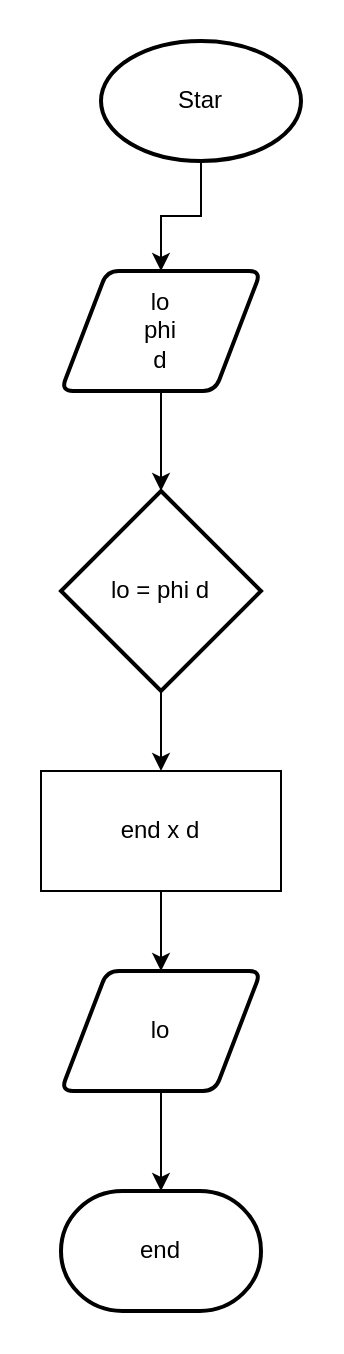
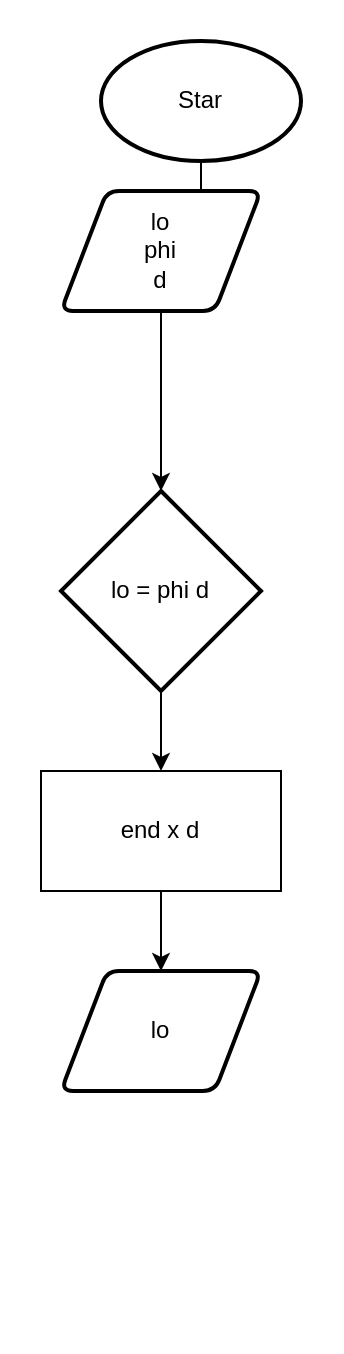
  <mxCell id="0" />
  <mxCell id="1" parent="0" />
  <mxCell id="2" style="edgeStyle=orthogonalEdgeStyle;rounded=0;orthogonalLoop=1;jettySize=auto;html=1;exitX=0.5;exitY=1;exitDx=0;exitDy=0;exitPerimeter=0;" edge="1" parent="1" source="3" target="5"><mxGeometry relative="1" as="geometry"><mxPoint x="80" y="125" as="targetPoint" /></mxGeometry></mxCell>
  <mxCell id="3" value="Star" style="strokeWidth=2;html=1;shape=mxgraph.flowchart.start_1;whiteSpace=wrap;" vertex="1" parent="1"><mxGeometry x="50" y="20" width="100" height="60" as="geometry" /></mxCell>
  <mxCell id="4" style="edgeStyle=orthogonalEdgeStyle;rounded=0;orthogonalLoop=1;jettySize=auto;html=1;exitX=0.5;exitY=1;exitDx=0;exitDy=0;" edge="1" parent="1" source="5" target="7"><mxGeometry relative="1" as="geometry"><mxPoint x="80" y="245" as="targetPoint" /></mxGeometry></mxCell>
- <mxCell id="5" value="lo&lt;br&gt;phi&lt;br&gt;d" style="shape=parallelogram;html=1;strokeWidth=2;perimeter=parallelogramPerimeter;whiteSpace=wrap;rounded=1;arcSize=12;size=0.23;" vertex="1" parent="1"><mxGeometry x="30" y="135" width="100" height="60" as="geometry" /></mxCell>
+ <mxCell id="5" value="lo&lt;br&gt;phi&lt;br&gt;d" style="shape=parallelogram;html=1;strokeWidth=2;perimeter=parallelogramPerimeter;whiteSpace=wrap;rounded=1;arcSize=12;size=0.23;" vertex="1" parent="1"><mxGeometry x="30" y="95" width="100" height="60" as="geometry" /></mxCell>
  <mxCell id="6" style="edgeStyle=orthogonalEdgeStyle;rounded=0;orthogonalLoop=1;jettySize=auto;html=1;exitX=0.5;exitY=1;exitDx=0;exitDy=0;exitPerimeter=0;" edge="1" parent="1" source="7"><mxGeometry relative="1" as="geometry"><mxPoint x="80" y="385" as="targetPoint" /></mxGeometry></mxCell>
  <mxCell id="7" value="lo = phi d" style="strokeWidth=2;html=1;shape=mxgraph.flowchart.decision;whiteSpace=wrap;" vertex="1" parent="1"><mxGeometry x="30" y="245" width="100" height="100" as="geometry" /></mxCell>
  <mxCell id="8" style="edgeStyle=orthogonalEdgeStyle;rounded=0;orthogonalLoop=1;jettySize=auto;html=1;exitX=0.5;exitY=1;exitDx=0;exitDy=0;" edge="1" parent="1" source="9" target="11"><mxGeometry relative="1" as="geometry"><mxPoint x="80" y="505" as="targetPoint" /></mxGeometry></mxCell>
  <mxCell id="9" value="end x d" style="rounded=0;whiteSpace=wrap;html=1;" vertex="1" parent="1"><mxGeometry x="20" y="385" width="120" height="60" as="geometry" /></mxCell>
- <mxCell id="10" style="edgeStyle=orthogonalEdgeStyle;rounded=0;orthogonalLoop=1;jettySize=auto;html=1;exitX=0.5;exitY=1;exitDx=0;exitDy=0;" edge="1" parent="1" source="11" target="12"><mxGeometry relative="1" as="geometry"><mxPoint x="80" y="595" as="targetPoint" /></mxGeometry></mxCell>
  <mxCell id="11" value="lo" style="shape=parallelogram;html=1;strokeWidth=2;perimeter=parallelogramPerimeter;whiteSpace=wrap;rounded=1;arcSize=12;size=0.23;" vertex="1" parent="1"><mxGeometry x="30" y="485" width="100" height="60" as="geometry" /></mxCell>
- <mxCell id="12" value="end" style="strokeWidth=2;html=1;shape=mxgraph.flowchart.terminator;whiteSpace=wrap;" vertex="1" parent="1"><mxGeometry x="30" y="595" width="100" height="60" as="geometry" /></mxCell>
